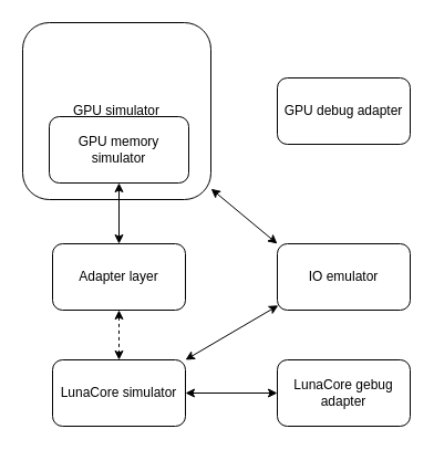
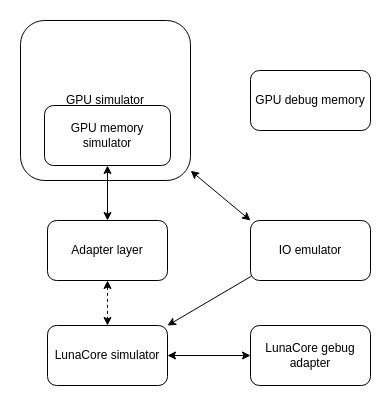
  <mxCell id="0" />
  <mxCell id="1" parent="0" />
- <mxCell id="2" style="edgeStyle=none;rounded=0;orthogonalLoop=1;jettySize=auto;html=1;exitX=1;exitY=0;exitDx=0;exitDy=0;entryX=0.007;entryY=0.929;entryDx=0;entryDy=0;entryPerimeter=0;startArrow=classic;startFill=1;" edge="1" parent="1" source="3" target="13"><mxGeometry relative="1" as="geometry" /></mxCell>
+ <mxCell id="2" style="edgeStyle=none;rounded=0;orthogonalLoop=1;jettySize=auto;html=1;exitX=1;exitY=0;exitDx=0;exitDy=0;entryX=0.007;entryY=0.929;entryDx=0;entryDy=0;entryPerimeter=0;startArrow=classic;startFill=1;endArrow=none;" edge="1" parent="1" source="3" target="13"><mxGeometry relative="1" as="geometry" /></mxCell>
  <mxCell id="3" value="LunaCore simulator" style="rounded=1;whiteSpace=wrap;html=1;" vertex="1" parent="1"><mxGeometry x="47" y="325" width="120" height="60" as="geometry" /></mxCell>
  <mxCell id="4" value="GPU simulator" style="rounded=1;whiteSpace=wrap;html=1;" vertex="1" parent="1"><mxGeometry x="20" y="20" width="170" height="160" as="geometry" /></mxCell>
  <mxCell id="5" value="GPU memory simulator" style="rounded=1;whiteSpace=wrap;html=1;" vertex="1" parent="1"><mxGeometry x="44" y="105" width="126" height="60" as="geometry" /></mxCell>
  <mxCell id="6" style="edgeStyle=orthogonalEdgeStyle;rounded=0;orthogonalLoop=1;jettySize=auto;html=1;exitX=0.5;exitY=0;exitDx=0;exitDy=0;entryX=0.5;entryY=1;entryDx=0;entryDy=0;startArrow=classic;startFill=1;" edge="1" parent="1" source="8" target="5"><mxGeometry relative="1" as="geometry" /></mxCell>
  <mxCell id="7" style="edgeStyle=orthogonalEdgeStyle;rounded=0;orthogonalLoop=1;jettySize=auto;html=1;exitX=0.5;exitY=1;exitDx=0;exitDy=0;entryX=0.5;entryY=0;entryDx=0;entryDy=0;startArrow=classic;startFill=1;dashed=1;" edge="1" parent="1" source="8" target="3"><mxGeometry relative="1" as="geometry" /></mxCell>
  <mxCell id="8" value="Adapter layer" style="rounded=1;whiteSpace=wrap;html=1;" vertex="1" parent="1"><mxGeometry x="47" y="220" width="120" height="60" as="geometry" /></mxCell>
- <mxCell id="9" value="GPU debug adapter" style="rounded=1;whiteSpace=wrap;html=1;" vertex="1" parent="1"><mxGeometry x="250" y="70" width="120" height="60" as="geometry" /></mxCell>
+ <mxCell id="9" value="GPU debug memory" style="rounded=1;whiteSpace=wrap;html=1;" vertex="1" parent="1"><mxGeometry x="250" y="70" width="120" height="60" as="geometry" /></mxCell>
  <mxCell id="10" style="edgeStyle=orthogonalEdgeStyle;rounded=0;orthogonalLoop=1;jettySize=auto;html=1;exitX=0;exitY=0.5;exitDx=0;exitDy=0;entryX=1;entryY=0.5;entryDx=0;entryDy=0;startArrow=classic;startFill=1;" edge="1" parent="1" source="11" target="3"><mxGeometry relative="1" as="geometry" /></mxCell>
  <mxCell id="11" value="LunaCore gebug adapter" style="rounded=1;whiteSpace=wrap;html=1;" vertex="1" parent="1"><mxGeometry x="250" y="325" width="120" height="60" as="geometry" /></mxCell>
  <mxCell id="12" style="rounded=0;orthogonalLoop=1;jettySize=auto;html=1;exitX=0;exitY=0;exitDx=0;exitDy=0;entryX=1.001;entryY=0.939;entryDx=0;entryDy=0;entryPerimeter=0;startArrow=classic;startFill=1;" edge="1" parent="1" source="13" target="4"><mxGeometry relative="1" as="geometry" /></mxCell>
  <mxCell id="13" value="IO emulator" style="rounded=1;whiteSpace=wrap;html=1;" vertex="1" parent="1"><mxGeometry x="250" y="220" width="120" height="60" as="geometry" /></mxCell>
